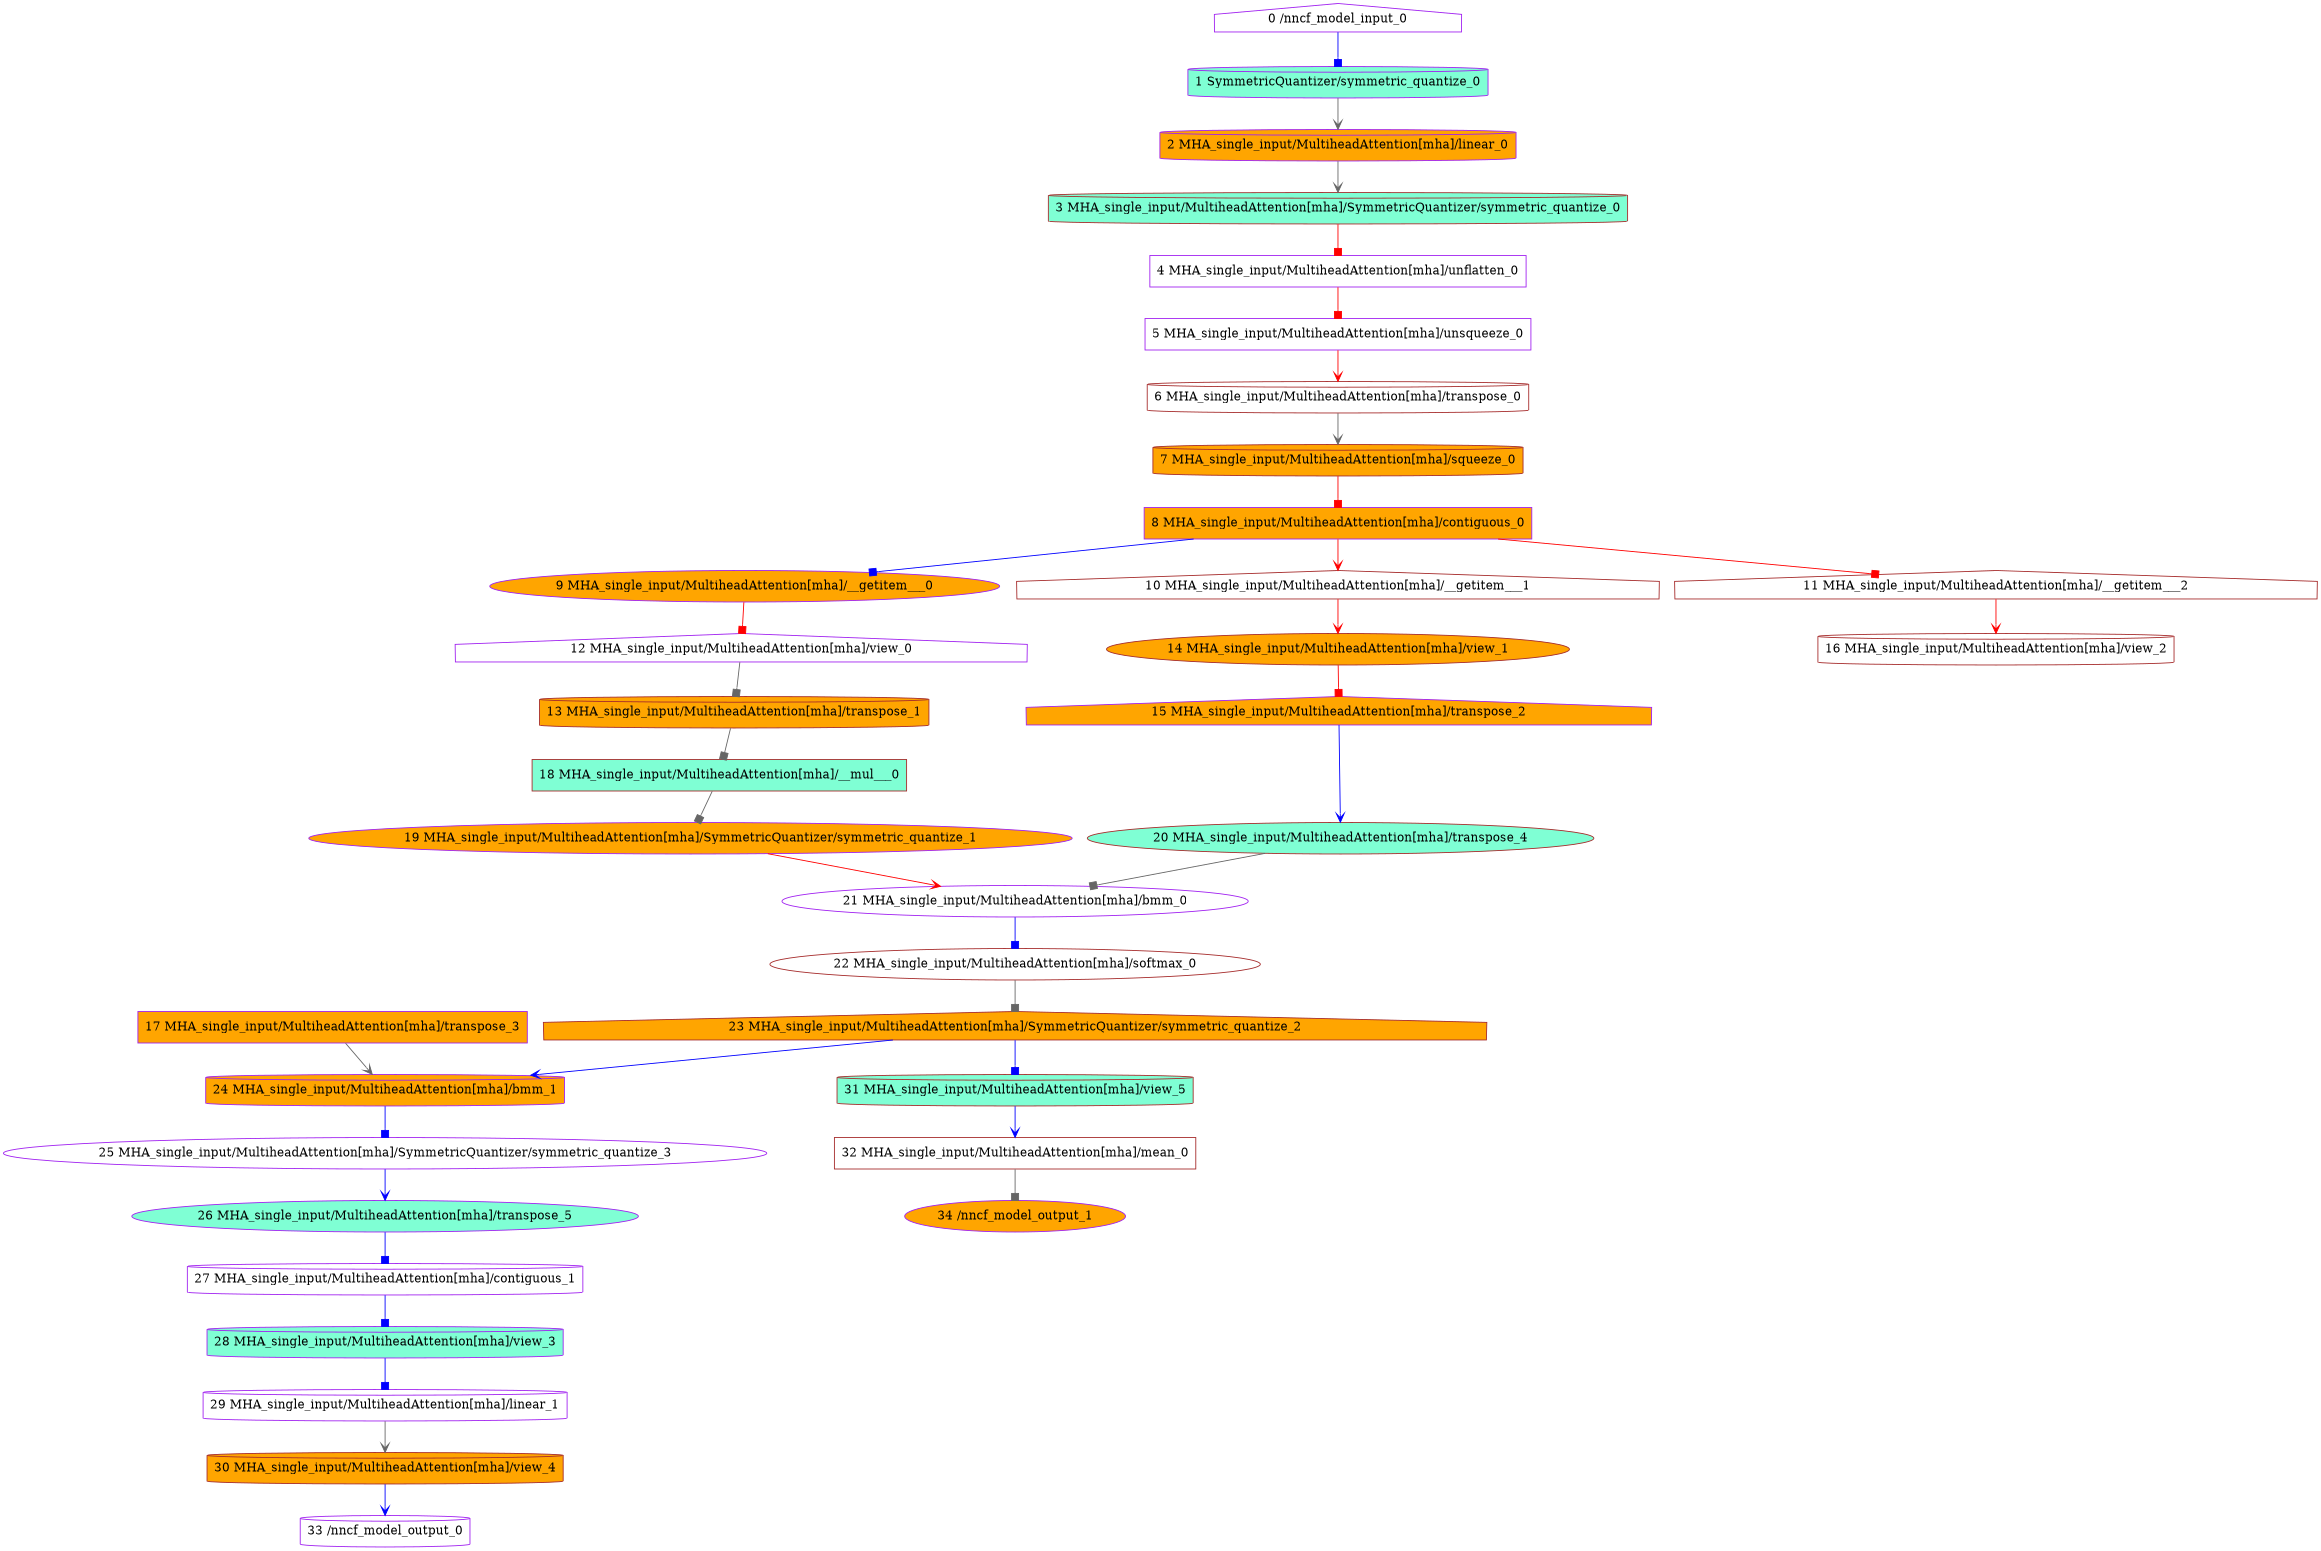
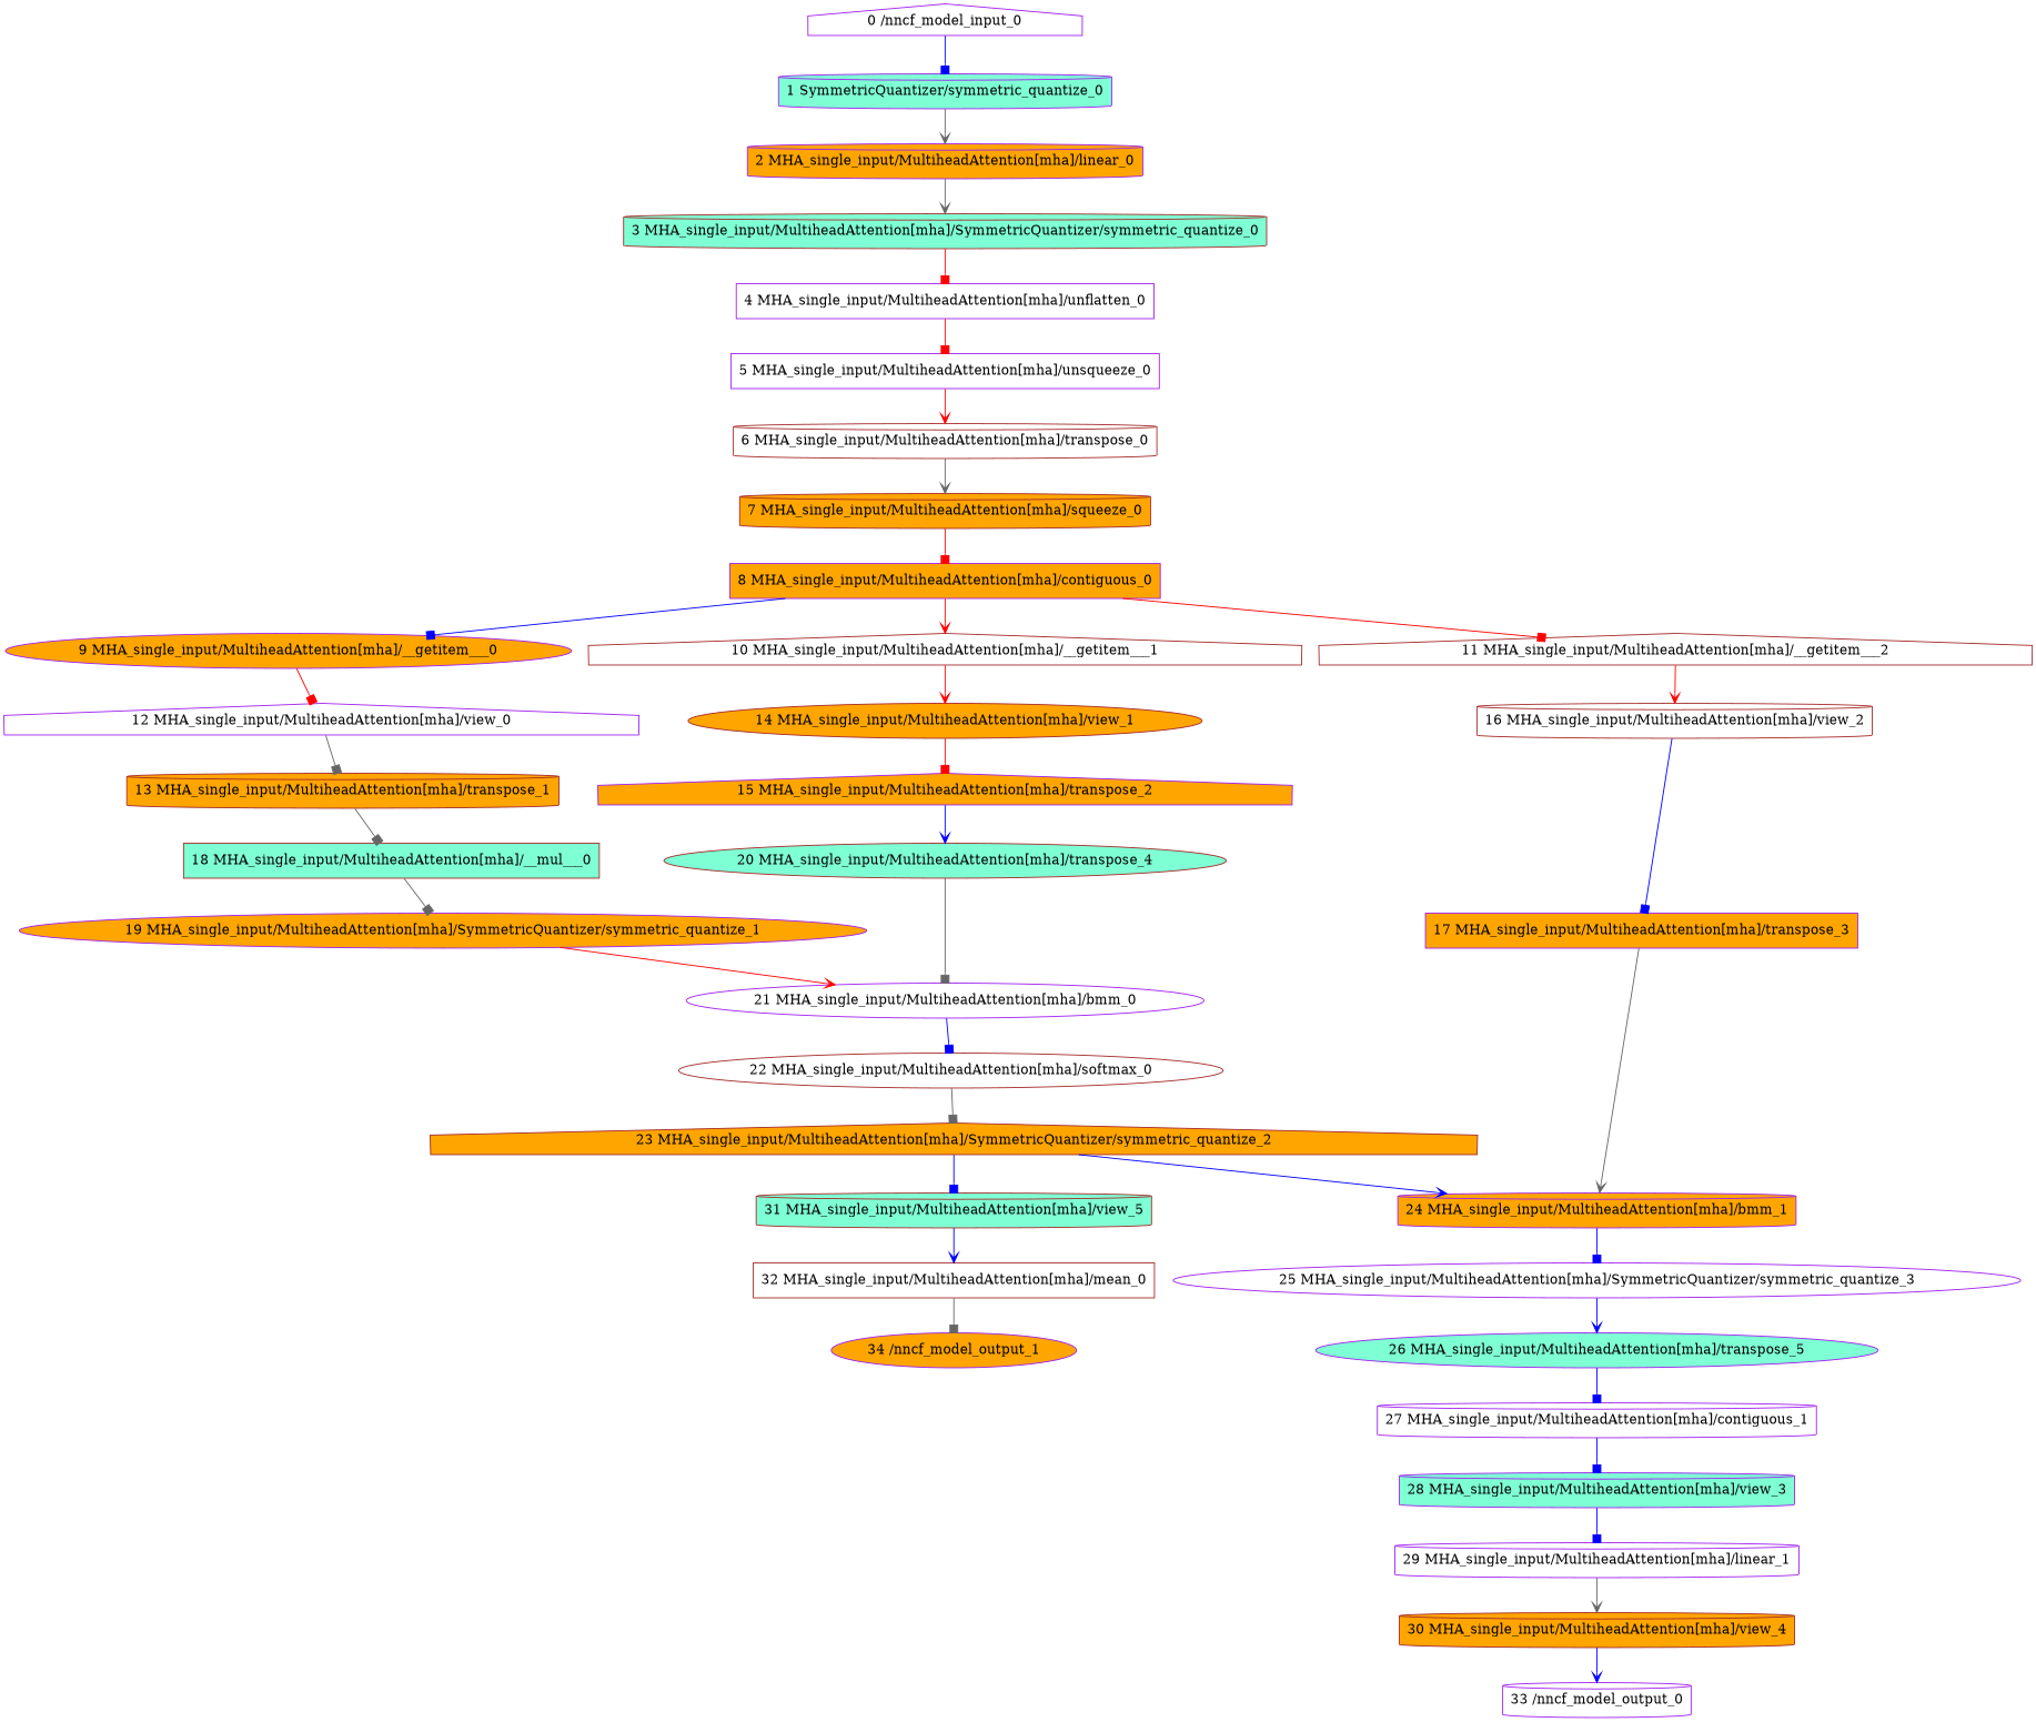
  strict digraph {
    node [color=purple fillcolor=white shape=cylinder style=filled type=transpose]
    edge [arrowhead=box color=blue]
    "0 /nncf_model_input_0" [shape=house type=nncf_model_input]
    "1 SymmetricQuantizer/symmetric_quantize_0" [fillcolor=aquamarine type=symmetric_quantize]
    "2 MHA_single_input/MultiheadAttention[mha]/linear_0" [fillcolor=orange type=linear]
    "3 MHA_single_input/MultiheadAttention[mha]/SymmetricQuantizer/symmetric_quantize_0" [color=brown fillcolor=aquamarine type=symmetric_quantize]
    "4 MHA_single_input/MultiheadAttention[mha]/unflatten_0" [shape=box type=unflatten]
    "5 MHA_single_input/MultiheadAttention[mha]/unsqueeze_0" [shape=box type=unsqueeze]
    "6 MHA_single_input/MultiheadAttention[mha]/transpose_0" [color=brown]
    "7 MHA_single_input/MultiheadAttention[mha]/squeeze_0" [color=brown fillcolor=orange type=squeeze]
    "8 MHA_single_input/MultiheadAttention[mha]/contiguous_0" [fillcolor=orange shape=box type=contiguous]
    "9 MHA_single_input/MultiheadAttention[mha]/__getitem___0" [fillcolor=orange shape=ellipse type=__getitem__]
    "10 MHA_single_input/MultiheadAttention[mha]/__getitem___1" [color=brown shape=house type=__getitem__]
    "11 MHA_single_input/MultiheadAttention[mha]/__getitem___2" [color=brown shape=house type=__getitem__]
    "12 MHA_single_input/MultiheadAttention[mha]/view_0" [shape=house type=view]
    "14 MHA_single_input/MultiheadAttention[mha]/view_1" [color=brown fillcolor=orange shape=ellipse type=view]
    "16 MHA_single_input/MultiheadAttention[mha]/view_2" [color=brown type=view]
    "13 MHA_single_input/MultiheadAttention[mha]/transpose_1" [color=brown fillcolor=orange]
    "15 MHA_single_input/MultiheadAttention[mha]/transpose_2" [fillcolor=orange shape=house]
    "17 MHA_single_input/MultiheadAttention[mha]/transpose_3" [fillcolor=orange shape=box]
    "18 MHA_single_input/MultiheadAttention[mha]/__mul___0" [color=brown fillcolor=aquamarine shape=box type=__mul__]
    "19 MHA_single_input/MultiheadAttention[mha]/SymmetricQuantizer/symmetric_quantize_1" [fillcolor=orange shape=ellipse type=symmetric_quantize]
    "20 MHA_single_input/MultiheadAttention[mha]/transpose_4" [color=brown fillcolor=aquamarine shape=ellipse]
    "21 MHA_single_input/MultiheadAttention[mha]/bmm_0" [shape=ellipse type=bmm]
    "24 MHA_single_input/MultiheadAttention[mha]/bmm_1" [fillcolor=orange type=bmm]
    "25 MHA_single_input/MultiheadAttention[mha]/SymmetricQuantizer/symmetric_quantize_3" [shape=ellipse type=symmetric_quantize]
    "22 MHA_single_input/MultiheadAttention[mha]/softmax_0" [color=brown shape=ellipse type=softmax]
    "23 MHA_single_input/MultiheadAttention[mha]/SymmetricQuantizer/symmetric_quantize_2" [color=brown fillcolor=orange shape=house type=symmetric_quantize]
    "31 MHA_single_input/MultiheadAttention[mha]/view_5" [color=brown fillcolor=aquamarine type=view]
    "32 MHA_single_input/MultiheadAttention[mha]/mean_0" [color=brown shape=box type=mean]
    "26 MHA_single_input/MultiheadAttention[mha]/transpose_5" [fillcolor=aquamarine shape=ellipse]
    "27 MHA_single_input/MultiheadAttention[mha]/contiguous_1" [type=contiguous]
    "28 MHA_single_input/MultiheadAttention[mha]/view_3" [fillcolor=aquamarine type=view]
    "29 MHA_single_input/MultiheadAttention[mha]/linear_1" [type=linear]
    "30 MHA_single_input/MultiheadAttention[mha]/view_4" [color=brown fillcolor=orange type=view]
    "33 /nncf_model_output_0" [type=nncf_model_output]
    "34 /nncf_model_output_1" [fillcolor=orange shape=ellipse type=nncf_model_output]
    "0 /nncf_model_input_0" -> "1 SymmetricQuantizer/symmetric_quantize_0"
    "1 SymmetricQuantizer/symmetric_quantize_0" -> "2 MHA_single_input/MultiheadAttention[mha]/linear_0" [arrowhead=vee color=gray40]
    "2 MHA_single_input/MultiheadAttention[mha]/linear_0" -> "3 MHA_single_input/MultiheadAttention[mha]/SymmetricQuantizer/symmetric_quantize_0" [arrowhead=vee color=gray40]
    "3 MHA_single_input/MultiheadAttention[mha]/SymmetricQuantizer/symmetric_quantize_0" -> "4 MHA_single_input/MultiheadAttention[mha]/unflatten_0" [color=red]
    "4 MHA_single_input/MultiheadAttention[mha]/unflatten_0" -> "5 MHA_single_input/MultiheadAttention[mha]/unsqueeze_0" [color=red]
    "5 MHA_single_input/MultiheadAttention[mha]/unsqueeze_0" -> "6 MHA_single_input/MultiheadAttention[mha]/transpose_0" [arrowhead=vee color=red]
    "6 MHA_single_input/MultiheadAttention[mha]/transpose_0" -> "7 MHA_single_input/MultiheadAttention[mha]/squeeze_0" [arrowhead=vee color=gray40]
    "7 MHA_single_input/MultiheadAttention[mha]/squeeze_0" -> "8 MHA_single_input/MultiheadAttention[mha]/contiguous_0" [color=red]
    "8 MHA_single_input/MultiheadAttention[mha]/contiguous_0" -> "9 MHA_single_input/MultiheadAttention[mha]/__getitem___0"
    "8 MHA_single_input/MultiheadAttention[mha]/contiguous_0" -> "10 MHA_single_input/MultiheadAttention[mha]/__getitem___1" [arrowhead=vee color=red]
    "8 MHA_single_input/MultiheadAttention[mha]/contiguous_0" -> "11 MHA_single_input/MultiheadAttention[mha]/__getitem___2" [color=red]
    "9 MHA_single_input/MultiheadAttention[mha]/__getitem___0" -> "12 MHA_single_input/MultiheadAttention[mha]/view_0" [color=red]
    "10 MHA_single_input/MultiheadAttention[mha]/__getitem___1" -> "14 MHA_single_input/MultiheadAttention[mha]/view_1" [arrowhead=vee color=red]
    "11 MHA_single_input/MultiheadAttention[mha]/__getitem___2" -> "16 MHA_single_input/MultiheadAttention[mha]/view_2" [arrowhead=vee color=red]
    "12 MHA_single_input/MultiheadAttention[mha]/view_0" -> "13 MHA_single_input/MultiheadAttention[mha]/transpose_1" [color=gray40]
    "14 MHA_single_input/MultiheadAttention[mha]/view_1" -> "15 MHA_single_input/MultiheadAttention[mha]/transpose_2" [color=red]
+   "16 MHA_single_input/MultiheadAttention[mha]/view_2" -> "17 MHA_single_input/MultiheadAttention[mha]/transpose_3"
    "13 MHA_single_input/MultiheadAttention[mha]/transpose_1" -> "18 MHA_single_input/MultiheadAttention[mha]/__mul___0" [color=gray40]
    "15 MHA_single_input/MultiheadAttention[mha]/transpose_2" -> "20 MHA_single_input/MultiheadAttention[mha]/transpose_4" [arrowhead=vee]
    "17 MHA_single_input/MultiheadAttention[mha]/transpose_3" -> "24 MHA_single_input/MultiheadAttention[mha]/bmm_1" [arrowhead=vee color=gray40]
    "18 MHA_single_input/MultiheadAttention[mha]/__mul___0" -> "19 MHA_single_input/MultiheadAttention[mha]/SymmetricQuantizer/symmetric_quantize_1" [color=gray40]
    "19 MHA_single_input/MultiheadAttention[mha]/SymmetricQuantizer/symmetric_quantize_1" -> "21 MHA_single_input/MultiheadAttention[mha]/bmm_0" [arrowhead=vee color=red]
    "20 MHA_single_input/MultiheadAttention[mha]/transpose_4" -> "21 MHA_single_input/MultiheadAttention[mha]/bmm_0" [color=gray40]
    "21 MHA_single_input/MultiheadAttention[mha]/bmm_0" -> "22 MHA_single_input/MultiheadAttention[mha]/softmax_0"
    "24 MHA_single_input/MultiheadAttention[mha]/bmm_1" -> "25 MHA_single_input/MultiheadAttention[mha]/SymmetricQuantizer/symmetric_quantize_3"
    "25 MHA_single_input/MultiheadAttention[mha]/SymmetricQuantizer/symmetric_quantize_3" -> "26 MHA_single_input/MultiheadAttention[mha]/transpose_5" [arrowhead=vee]
    "22 MHA_single_input/MultiheadAttention[mha]/softmax_0" -> "23 MHA_single_input/MultiheadAttention[mha]/SymmetricQuantizer/symmetric_quantize_2" [color=gray40]
    "23 MHA_single_input/MultiheadAttention[mha]/SymmetricQuantizer/symmetric_quantize_2" -> "24 MHA_single_input/MultiheadAttention[mha]/bmm_1" [arrowhead=vee]
    "23 MHA_single_input/MultiheadAttention[mha]/SymmetricQuantizer/symmetric_quantize_2" -> "31 MHA_single_input/MultiheadAttention[mha]/view_5"
    "31 MHA_single_input/MultiheadAttention[mha]/view_5" -> "32 MHA_single_input/MultiheadAttention[mha]/mean_0" [arrowhead=vee]
    "32 MHA_single_input/MultiheadAttention[mha]/mean_0" -> "34 /nncf_model_output_1" [color=gray40]
    "26 MHA_single_input/MultiheadAttention[mha]/transpose_5" -> "27 MHA_single_input/MultiheadAttention[mha]/contiguous_1"
    "27 MHA_single_input/MultiheadAttention[mha]/contiguous_1" -> "28 MHA_single_input/MultiheadAttention[mha]/view_3"
    "28 MHA_single_input/MultiheadAttention[mha]/view_3" -> "29 MHA_single_input/MultiheadAttention[mha]/linear_1"
    "29 MHA_single_input/MultiheadAttention[mha]/linear_1" -> "30 MHA_single_input/MultiheadAttention[mha]/view_4" [arrowhead=vee color=gray40]
    "30 MHA_single_input/MultiheadAttention[mha]/view_4" -> "33 /nncf_model_output_0" [arrowhead=vee]
  }
